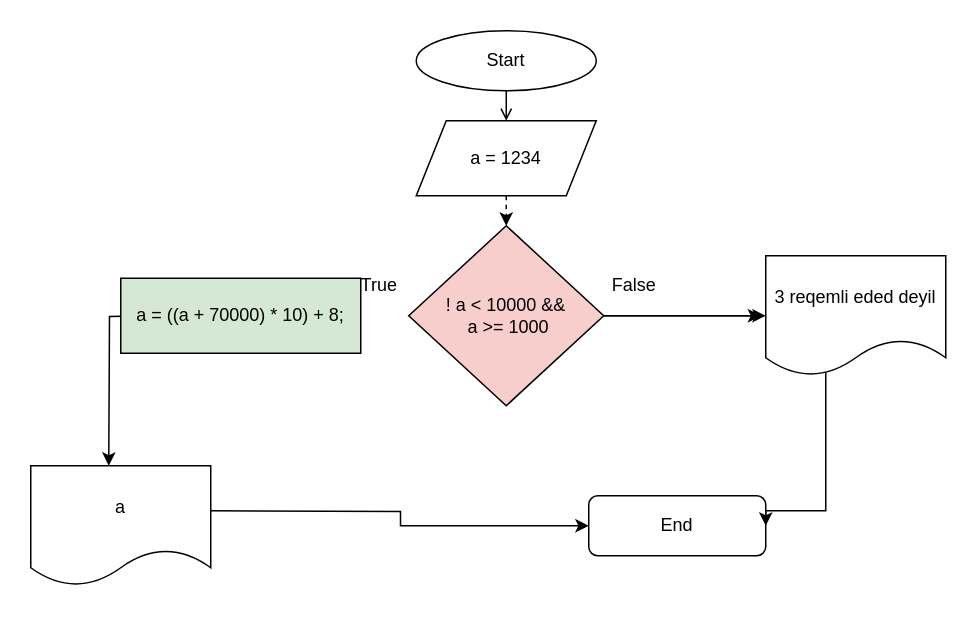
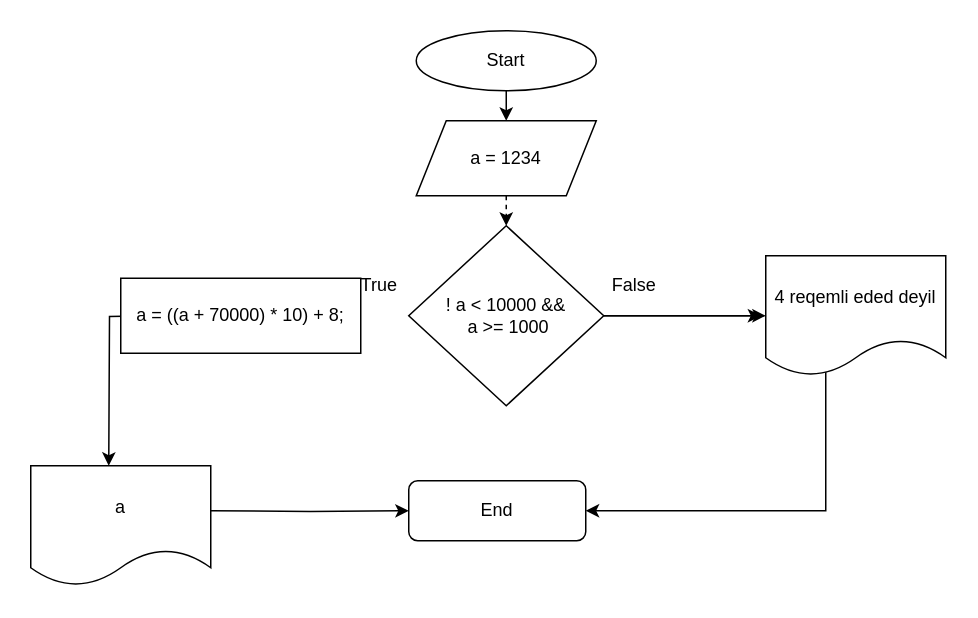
  <mxCell id="0" />
  <mxCell id="1" parent="0" />
- <mxCell id="2" value="End" style="rounded=1;whiteSpace=wrap;html=1;" parent="1" vertex="1"><mxGeometry x="392" y="330" width="118" height="40" as="geometry" /></mxCell>
- <mxCell id="3" style="edgeStyle=orthogonalEdgeStyle;rounded=0;orthogonalLoop=1;jettySize=auto;html=1;exitX=0.5;exitY=1;exitDx=0;exitDy=0;entryX=0.5;entryY=0;entryDx=0;entryDy=0;endArrow=open;" parent="1" source="4" target="6" edge="1"><mxGeometry relative="1" as="geometry" /></mxCell>
+ <mxCell id="2" value="End" style="rounded=1;whiteSpace=wrap;html=1;" parent="1" vertex="1"><mxGeometry x="272" y="320" width="118" height="40" as="geometry" /></mxCell>
+ <mxCell id="3" style="edgeStyle=orthogonalEdgeStyle;rounded=0;orthogonalLoop=1;jettySize=auto;html=1;exitX=0.5;exitY=1;exitDx=0;exitDy=0;entryX=0.5;entryY=0;entryDx=0;entryDy=0;" parent="1" source="4" target="6" edge="1"><mxGeometry relative="1" as="geometry" /></mxCell>
  <mxCell id="4" value="Start" style="ellipse;whiteSpace=wrap;html=1;" parent="1" vertex="1"><mxGeometry x="277" y="20" width="120" height="40" as="geometry" /></mxCell>
  <mxCell id="5" style="edgeStyle=orthogonalEdgeStyle;rounded=0;orthogonalLoop=1;jettySize=auto;html=1;exitX=0.5;exitY=1;exitDx=0;exitDy=0;entryX=0.5;entryY=0;entryDx=0;entryDy=0;dashed=1;" parent="1" source="6" target="9" edge="1"><mxGeometry relative="1" as="geometry" /></mxCell>
  <mxCell id="6" value="a = 1234" style="shape=parallelogram;perimeter=parallelogramPerimeter;whiteSpace=wrap;html=1;fixedSize=1;" parent="1" vertex="1"><mxGeometry x="277" y="80" width="120" height="50" as="geometry" /></mxCell>
  <mxCell id="7" value="" style="edgeStyle=orthogonalEdgeStyle;rounded=0;orthogonalLoop=1;jettySize=auto;html=1;entryX=0;entryY=0.5;entryDx=0;entryDy=0;" parent="1" source="9" edge="1"><mxGeometry relative="1" as="geometry"><mxPoint x="507" y="210" as="targetPoint" /></mxGeometry></mxCell>
  <mxCell id="8" style="edgeStyle=orthogonalEdgeStyle;rounded=0;orthogonalLoop=1;jettySize=auto;html=1;" parent="1" source="9" edge="1" target="17"><mxGeometry relative="1" as="geometry"><mxPoint x="222" y="210" as="targetPoint" /></mxGeometry></mxCell>
- <mxCell id="9" value="! a &amp;lt; 10000 &amp;amp;&amp;amp;&lt;br&gt;&amp;nbsp;a &amp;gt;= 1000" style="rhombus;whiteSpace=wrap;html=1;fillColor=#f8cecc;" parent="1" vertex="1"><mxGeometry x="272" y="150" width="130" height="120" as="geometry" /></mxCell>
+ <mxCell id="9" value="! a &amp;lt; 10000 &amp;amp;&amp;amp;&lt;br&gt;&amp;nbsp;a &amp;gt;= 1000" style="rhombus;whiteSpace=wrap;html=1;" parent="1" vertex="1"><mxGeometry x="272" y="150" width="130" height="120" as="geometry" /></mxCell>
  <mxCell id="10" style="edgeStyle=orthogonalEdgeStyle;rounded=0;orthogonalLoop=1;jettySize=auto;html=1;entryX=1;entryY=0.5;entryDx=0;entryDy=0;" parent="1" target="2" edge="1"><mxGeometry relative="1" as="geometry"><Array as="points"><mxPoint x="550" y="340" /></Array><mxPoint x="550" y="235" as="sourcePoint" /></mxGeometry></mxCell>
  <mxCell id="11" value="False" style="text;html=1;align=center;verticalAlign=middle;resizable=0;points=[];autosize=1;strokeColor=none;fillColor=none;" parent="1" vertex="1"><mxGeometry x="397" y="180" width="50" height="20" as="geometry" /></mxCell>
  <mxCell id="12" value="True" style="text;html=1;align=center;verticalAlign=middle;resizable=0;points=[];autosize=1;strokeColor=none;fillColor=none;" parent="1" vertex="1"><mxGeometry x="232" y="180" width="40" height="20" as="geometry" /></mxCell>
  <mxCell id="13" style="edgeStyle=orthogonalEdgeStyle;rounded=0;orthogonalLoop=1;jettySize=auto;html=1;" parent="1" edge="1"><mxGeometry relative="1" as="geometry"><mxPoint x="72" y="310" as="targetPoint" /><mxPoint x="100" y="210" as="sourcePoint" /></mxGeometry></mxCell>
  <mxCell id="14" style="edgeStyle=orthogonalEdgeStyle;rounded=0;orthogonalLoop=1;jettySize=auto;html=1;exitX=1;exitY=0.5;exitDx=0;exitDy=0;" parent="1" target="2" edge="1"><mxGeometry relative="1" as="geometry"><mxPoint x="140" y="340" as="sourcePoint" /></mxGeometry></mxCell>
- <mxCell id="15" value="a = ((a + 70000) * 10) + 8;" style="rounded=0;whiteSpace=wrap;html=1;fillColor=#d5e8d4;" parent="1" vertex="1"><mxGeometry x="80" y="185" width="160" height="50" as="geometry" /></mxCell>
+ <mxCell id="15" value="a = ((a + 70000) * 10) + 8;" style="rounded=0;whiteSpace=wrap;html=1;" parent="1" vertex="1"><mxGeometry x="80" y="185" width="160" height="50" as="geometry" /></mxCell>
  <mxCell id="16" value="a" style="shape=document;whiteSpace=wrap;html=1;boundedLbl=1;" parent="1" vertex="1"><mxGeometry x="20" y="310" width="120" height="80" as="geometry" /></mxCell>
- <mxCell id="17" value="&lt;span&gt;3 reqemli eded deyil&lt;/span&gt;" style="shape=document;whiteSpace=wrap;html=1;boundedLbl=1;" parent="1" vertex="1"><mxGeometry x="510" y="170" width="120" height="80" as="geometry" /></mxCell>
+ <mxCell id="17" value="&lt;span&gt;4 reqemli eded deyil&lt;/span&gt;" style="shape=document;whiteSpace=wrap;html=1;boundedLbl=1;" parent="1" vertex="1"><mxGeometry x="510" y="170" width="120" height="80" as="geometry" /></mxCell>
